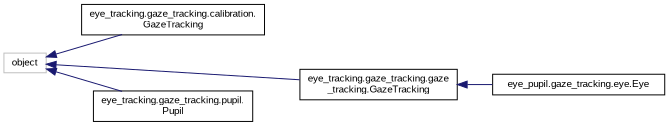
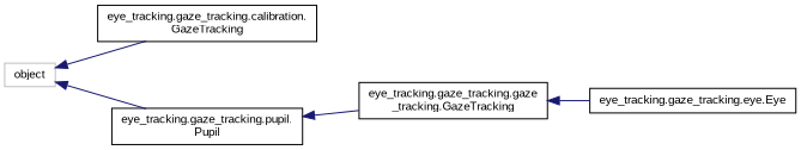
  digraph {
    fontname="Liberation Sans"
    rankdir=LR
    node [color=black fillcolor=white fontname="Liberation Sans" fontsize=10 shape=record style=filled]
    edge [color=midnightblue dir=back fontname="Liberation Sans" fontsize=10 labelfontname=Helvetica labelfontsize=10 style=solid]
    n1 [color=grey75 height=0.2 label=object width=0.4]
    n2 [height=0.2 label="eye_tracking.gaze_tracking.calibration.\lGazeTracking" width=0.4]
    n3 [height=0.2 label="eye_tracking.gaze_tracking.gaze\l_tracking.GazeTracking" width=0.4]
    n4 [height=0.2 label="eye_tracking.gaze_tracking.pupil.\lPupil" width=0.4]
-   n5 [height=0.2 label="eye_pupil.gaze_tracking.eye.Eye" width=0.4]
+   n5 [height=0.2 label="eye_tracking.gaze_tracking.eye.Eye" width=0.4]
    n1 -> n2
-   n1 -> n3
+   n4 -> n3
    n1 -> n4
    n3 -> n5
  }
